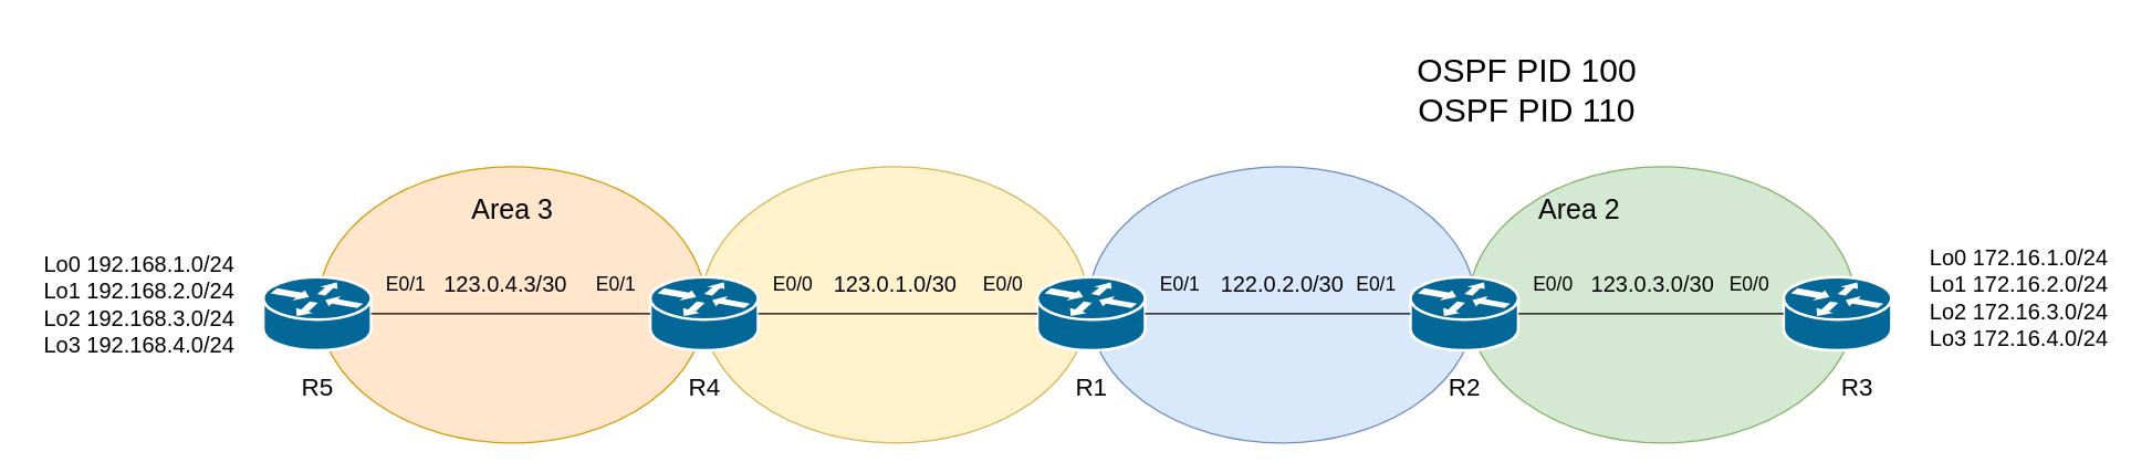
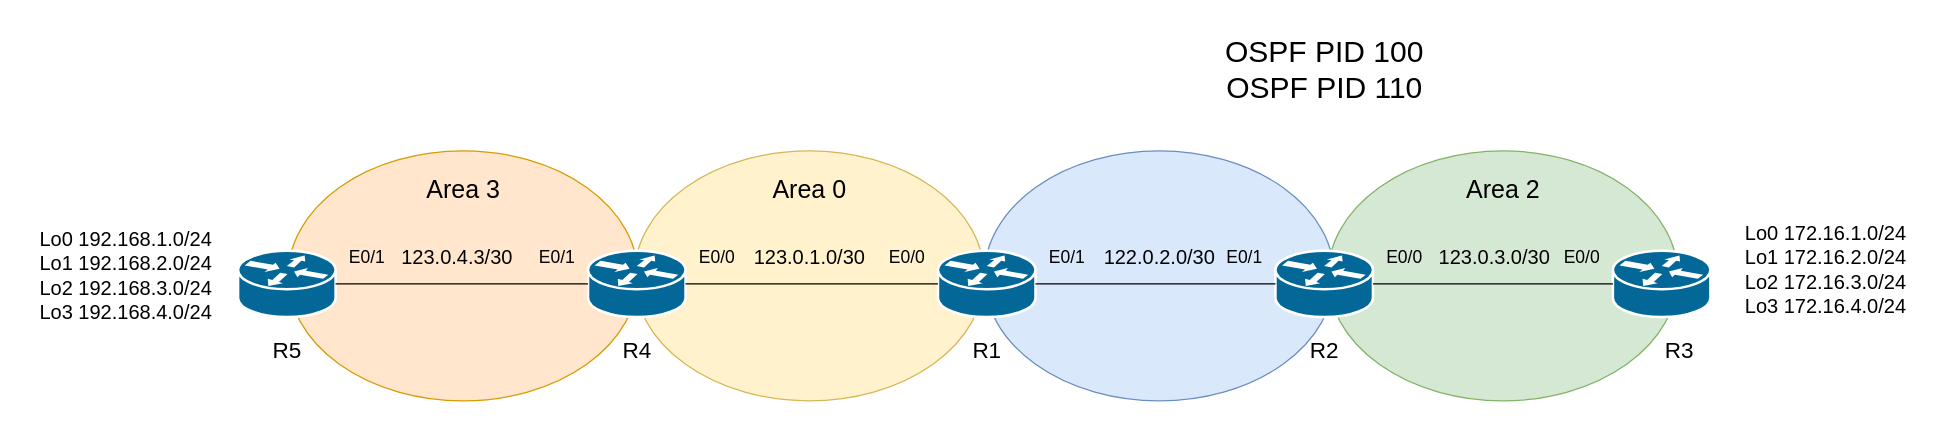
  <mxCell id="0" />
  <mxCell id="1" parent="0" />
  <mxCell id="2" value="" style="ellipse;whiteSpace=wrap;html=1;fillColor=#dae8fc;strokeColor=#6c8ebf;" vertex="1" parent="1"><mxGeometry x="787" y="120" width="280" height="200" as="geometry" /></mxCell>
  <mxCell id="3" value="" style="ellipse;whiteSpace=wrap;html=1;fillColor=#d5e8d4;strokeColor=#82b366;" vertex="1" parent="1"><mxGeometry x="1062" y="120" width="280" height="200" as="geometry" /></mxCell>
  <mxCell id="4" value="" style="ellipse;whiteSpace=wrap;html=1;fillColor=#ffe6cc;strokeColor=#d79b00;" vertex="1" parent="1"><mxGeometry x="230" y="120" width="280" height="200" as="geometry" /></mxCell>
  <mxCell id="5" value="" style="ellipse;whiteSpace=wrap;html=1;fillColor=#fff2cc;strokeColor=#d6b656;" vertex="1" parent="1"><mxGeometry x="507" y="120" width="280" height="200" as="geometry" /></mxCell>
  <mxCell id="6" value="" style="shape=mxgraph.cisco.routers.router;sketch=0;html=1;pointerEvents=1;dashed=0;fillColor=#036897;strokeColor=#ffffff;strokeWidth=2;verticalLabelPosition=bottom;verticalAlign=top;align=center;outlineConnect=0;" vertex="1" parent="1"><mxGeometry x="750" y="200" width="78" height="53" as="geometry" /></mxCell>
  <mxCell id="7" value="" style="shape=mxgraph.cisco.routers.router;sketch=0;html=1;pointerEvents=1;dashed=0;fillColor=#036897;strokeColor=#ffffff;strokeWidth=2;verticalLabelPosition=bottom;verticalAlign=top;align=center;outlineConnect=0;" vertex="1" parent="1"><mxGeometry x="1020" y="200" width="78" height="53" as="geometry" /></mxCell>
  <mxCell id="8" value="" style="shape=mxgraph.cisco.routers.router;sketch=0;html=1;pointerEvents=1;dashed=0;fillColor=#036897;strokeColor=#ffffff;strokeWidth=2;verticalLabelPosition=bottom;verticalAlign=top;align=center;outlineConnect=0;" vertex="1" parent="1"><mxGeometry x="1290" y="200" width="78" height="53" as="geometry" /></mxCell>
  <mxCell id="9" value="" style="shape=mxgraph.cisco.routers.router;sketch=0;html=1;pointerEvents=1;dashed=0;fillColor=#036897;strokeColor=#ffffff;strokeWidth=2;verticalLabelPosition=bottom;verticalAlign=top;align=center;outlineConnect=0;" vertex="1" parent="1"><mxGeometry x="470" y="200" width="78" height="53" as="geometry" /></mxCell>
  <mxCell id="10" value="" style="shape=mxgraph.cisco.routers.router;sketch=0;html=1;pointerEvents=1;dashed=0;fillColor=#036897;strokeColor=#ffffff;strokeWidth=2;verticalLabelPosition=bottom;verticalAlign=top;align=center;outlineConnect=0;" vertex="1" parent="1"><mxGeometry x="190" y="200" width="78" height="53" as="geometry" /></mxCell>
  <mxCell id="11" value="" style="endArrow=none;html=1;rounded=0;" edge="1" parent="1" source="9" target="6"><mxGeometry width="50" height="50" relative="1" as="geometry"><mxPoint x="710" y="250" as="sourcePoint" /><mxPoint x="760" y="200" as="targetPoint" /></mxGeometry></mxCell>
  <mxCell id="12" value="" style="endArrow=none;html=1;rounded=0;" edge="1" parent="1" source="10" target="9"><mxGeometry width="50" height="50" relative="1" as="geometry"><mxPoint x="710" y="250" as="sourcePoint" /><mxPoint x="760" y="200" as="targetPoint" /></mxGeometry></mxCell>
  <mxCell id="13" value="" style="endArrow=none;html=1;rounded=0;" edge="1" parent="1" source="7" target="6"><mxGeometry width="50" height="50" relative="1" as="geometry"><mxPoint x="770" y="410" as="sourcePoint" /><mxPoint x="820" y="360" as="targetPoint" /></mxGeometry></mxCell>
  <mxCell id="14" value="" style="endArrow=none;html=1;rounded=0;" edge="1" parent="1" source="6"><mxGeometry width="50" height="50" relative="1" as="geometry"><mxPoint x="710" y="250" as="sourcePoint" /><mxPoint x="760" y="200" as="targetPoint" /></mxGeometry></mxCell>
  <mxCell id="15" value="" style="endArrow=none;html=1;rounded=0;" edge="1" parent="1" source="7" target="8"><mxGeometry width="50" height="50" relative="1" as="geometry"><mxPoint x="710" y="250" as="sourcePoint" /><mxPoint x="760" y="200" as="targetPoint" /></mxGeometry></mxCell>
  <mxCell id="16" value="&lt;font style=&quot;font-size: 14px;&quot;&gt;E0/0&lt;/font&gt;" style="text;html=1;align=center;verticalAlign=middle;resizable=0;points=[];autosize=1;strokeColor=none;fillColor=none;" vertex="1" parent="1"><mxGeometry x="700" y="190" width="50" height="30" as="geometry" /></mxCell>
  <mxCell id="17" value="&lt;font style=&quot;font-size: 14px;&quot;&gt;E0/1&lt;/font&gt;" style="text;html=1;align=center;verticalAlign=middle;resizable=0;points=[];autosize=1;strokeColor=none;fillColor=none;" vertex="1" parent="1"><mxGeometry x="828" y="190" width="50" height="30" as="geometry" /></mxCell>
  <mxCell id="18" value="&lt;font style=&quot;font-size: 14px;&quot;&gt;E0/0&lt;/font&gt;" style="text;html=1;align=center;verticalAlign=middle;resizable=0;points=[];autosize=1;strokeColor=none;fillColor=none;" vertex="1" parent="1"><mxGeometry x="548" y="190" width="50" height="30" as="geometry" /></mxCell>
  <mxCell id="19" value="&lt;font style=&quot;font-size: 14px;&quot;&gt;E0/1&lt;/font&gt;" style="text;html=1;align=center;verticalAlign=middle;resizable=0;points=[];autosize=1;strokeColor=none;fillColor=none;" vertex="1" parent="1"><mxGeometry x="420" y="190" width="50" height="30" as="geometry" /></mxCell>
  <mxCell id="20" value="&lt;font style=&quot;font-size: 14px;&quot;&gt;E0/1&lt;/font&gt;" style="text;html=1;align=center;verticalAlign=middle;resizable=0;points=[];autosize=1;strokeColor=none;fillColor=none;" vertex="1" parent="1"><mxGeometry x="268" y="190" width="50" height="30" as="geometry" /></mxCell>
  <mxCell id="21" value="&lt;font style=&quot;font-size: 14px;&quot;&gt;E0/1&lt;/font&gt;" style="text;html=1;align=center;verticalAlign=middle;resizable=0;points=[];autosize=1;strokeColor=none;fillColor=none;" vertex="1" parent="1"><mxGeometry x="970" y="190" width="50" height="30" as="geometry" /></mxCell>
  <mxCell id="22" value="&lt;font style=&quot;font-size: 14px;&quot;&gt;E0/0&lt;/font&gt;" style="text;html=1;align=center;verticalAlign=middle;resizable=0;points=[];autosize=1;strokeColor=none;fillColor=none;" vertex="1" parent="1"><mxGeometry x="1098" y="190" width="50" height="30" as="geometry" /></mxCell>
  <mxCell id="23" value="&lt;font style=&quot;font-size: 14px;&quot;&gt;E0/0&lt;/font&gt;" style="text;html=1;align=center;verticalAlign=middle;resizable=0;points=[];autosize=1;strokeColor=none;fillColor=none;" vertex="1" parent="1"><mxGeometry x="1240" y="190" width="50" height="30" as="geometry" /></mxCell>
+ <mxCell id="24" value="&lt;font style=&quot;font-size: 20px;&quot;&gt;Area 0&lt;/font&gt;" style="text;html=1;align=center;verticalAlign=middle;resizable=0;points=[];autosize=1;strokeColor=none;fillColor=none;" vertex="1" parent="1"><mxGeometry x="607" y="130" width="80" height="40" as="geometry" /></mxCell>
  <mxCell id="25" value="&lt;font style=&quot;font-size: 20px;&quot;&gt;Area 3&lt;/font&gt;" style="text;html=1;align=center;verticalAlign=middle;resizable=0;points=[];autosize=1;strokeColor=none;fillColor=none;" vertex="1" parent="1"><mxGeometry x="330" y="130" width="80" height="40" as="geometry" /></mxCell>
- <mxCell id="26" value="&lt;font style=&quot;font-size: 20px;&quot;&gt;Area 2&lt;/font&gt;" style="text;html=1;align=center;verticalAlign=middle;resizable=0;points=[];autosize=1;strokeColor=none;fillColor=none;" vertex="1" parent="1"><mxGeometry x="1102" y="130" width="80" height="40" as="geometry" /></mxCell>
+ <mxCell id="26" value="&lt;font style=&quot;font-size: 20px;&quot;&gt;Area 2&lt;/font&gt;" style="text;html=1;align=center;verticalAlign=middle;resizable=0;points=[];autosize=1;strokeColor=none;fillColor=none;" vertex="1" parent="1"><mxGeometry x="1162" y="130" width="80" height="40" as="geometry" /></mxCell>
  <mxCell id="27" value="&lt;font style=&quot;font-size: 18px;&quot;&gt;R1&lt;/font&gt;" style="text;html=1;align=center;verticalAlign=middle;resizable=0;points=[];autosize=1;strokeColor=none;fillColor=none;" vertex="1" parent="1"><mxGeometry x="764" y="260" width="50" height="40" as="geometry" /></mxCell>
  <mxCell id="28" value="&lt;font style=&quot;font-size: 18px;&quot;&gt;R4&lt;/font&gt;" style="text;html=1;align=center;verticalAlign=middle;resizable=0;points=[];autosize=1;strokeColor=none;fillColor=none;" vertex="1" parent="1"><mxGeometry x="484" y="260" width="50" height="40" as="geometry" /></mxCell>
  <mxCell id="29" value="&lt;font style=&quot;font-size: 18px;&quot;&gt;R5&lt;/font&gt;" style="text;html=1;align=center;verticalAlign=middle;resizable=0;points=[];autosize=1;strokeColor=none;fillColor=none;" vertex="1" parent="1"><mxGeometry x="204" y="260" width="50" height="40" as="geometry" /></mxCell>
  <mxCell id="30" value="&lt;font style=&quot;font-size: 18px;&quot;&gt;R2&lt;/font&gt;" style="text;html=1;align=center;verticalAlign=middle;resizable=0;points=[];autosize=1;strokeColor=none;fillColor=none;" vertex="1" parent="1"><mxGeometry x="1034" y="260" width="50" height="40" as="geometry" /></mxCell>
  <mxCell id="31" value="&lt;font style=&quot;font-size: 18px;&quot;&gt;R3&lt;/font&gt;" style="text;html=1;align=center;verticalAlign=middle;resizable=0;points=[];autosize=1;strokeColor=none;fillColor=none;" vertex="1" parent="1"><mxGeometry x="1318" y="260" width="50" height="40" as="geometry" /></mxCell>
  <mxCell id="32" value="&lt;font style=&quot;font-size: 16px;&quot;&gt;123.0.1.0/30&lt;/font&gt;" style="text;html=1;align=center;verticalAlign=middle;resizable=0;points=[];autosize=1;strokeColor=none;fillColor=none;" vertex="1" parent="1"><mxGeometry x="592" y="190" width="110" height="30" as="geometry" /></mxCell>
  <mxCell id="33" value="&lt;font style=&quot;font-size: 16px;&quot;&gt;122.0.2.0/30&lt;/font&gt;" style="text;html=1;align=center;verticalAlign=middle;resizable=0;points=[];autosize=1;strokeColor=none;fillColor=none;" vertex="1" parent="1"><mxGeometry x="872" y="190" width="110" height="30" as="geometry" /></mxCell>
  <mxCell id="34" value="&lt;font style=&quot;font-size: 16px;&quot;&gt;123.0.3.0/30&lt;/font&gt;" style="text;html=1;align=center;verticalAlign=middle;resizable=0;points=[];autosize=1;strokeColor=none;fillColor=none;" vertex="1" parent="1"><mxGeometry x="1140" y="190" width="110" height="30" as="geometry" /></mxCell>
  <mxCell id="35" value="&lt;font style=&quot;font-size: 16px;&quot;&gt;123.0.4.3/30&lt;/font&gt;" style="text;html=1;align=center;verticalAlign=middle;resizable=0;points=[];autosize=1;strokeColor=none;fillColor=none;" vertex="1" parent="1"><mxGeometry x="310" y="190" width="110" height="30" as="geometry" /></mxCell>
- <mxCell id="36" value="&lt;font style=&quot;font-size: 24px;&quot;&gt;OSPF PID 100&lt;br&gt;OSPF PID 110&lt;/font&gt;" style="text;html=1;align=center;verticalAlign=middle;resizable=0;points=[];autosize=1;strokeColor=none;fillColor=none;" vertex="1" parent="1"><mxGeometry x="1014" y="30" width="180" height="70" as="geometry" /></mxCell>
+ <mxCell id="36" value="&lt;font style=&quot;font-size: 24px;&quot;&gt;OSPF PID 100&lt;br&gt;OSPF PID 110&lt;/font&gt;" style="text;html=1;align=center;verticalAlign=middle;resizable=0;points=[];autosize=1;strokeColor=none;fillColor=none;" vertex="1" parent="1"><mxGeometry x="969" y="20" width="180" height="70" as="geometry" /></mxCell>
  <mxCell id="37" value="&lt;font style=&quot;font-size: 16px;&quot;&gt;Lo0 192.168.1.0/24&lt;br&gt;Lo1 192.168.2.0/24&lt;br&gt;Lo2 192.168.3.0/24&lt;br&gt;Lo3 192.168.4.0/24&lt;/font&gt;" style="text;html=1;align=center;verticalAlign=middle;resizable=0;points=[];autosize=1;strokeColor=none;fillColor=none;" vertex="1" parent="1"><mxGeometry x="20" y="175" width="160" height="90" as="geometry" /></mxCell>
  <mxCell id="38" value="&lt;font style=&quot;font-size: 16px;&quot;&gt;Lo0 172.16.1.0/24&lt;br&gt;Lo1 172.16.2.0/24&lt;br&gt;Lo2 172.16.3.0/24&lt;br&gt;Lo3 172.16.4.0/24&lt;/font&gt;" style="text;html=1;align=center;verticalAlign=middle;resizable=0;points=[];autosize=1;strokeColor=none;fillColor=none;" vertex="1" parent="1"><mxGeometry x="1385" y="170" width="150" height="90" as="geometry" /></mxCell>
